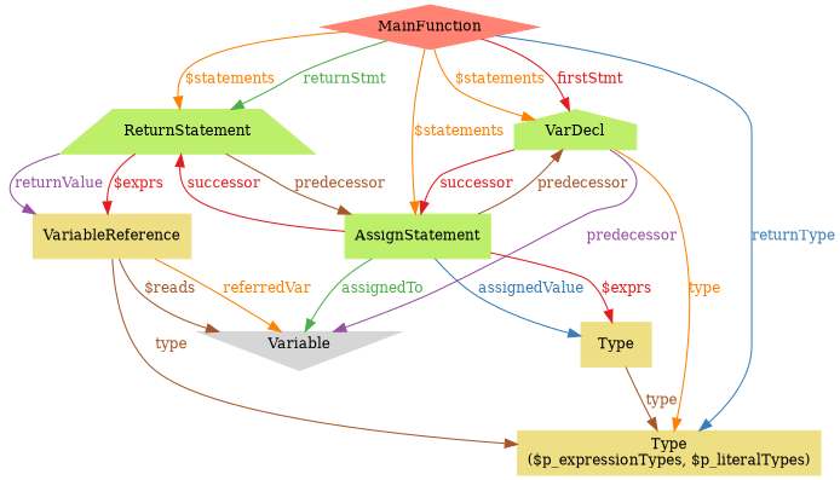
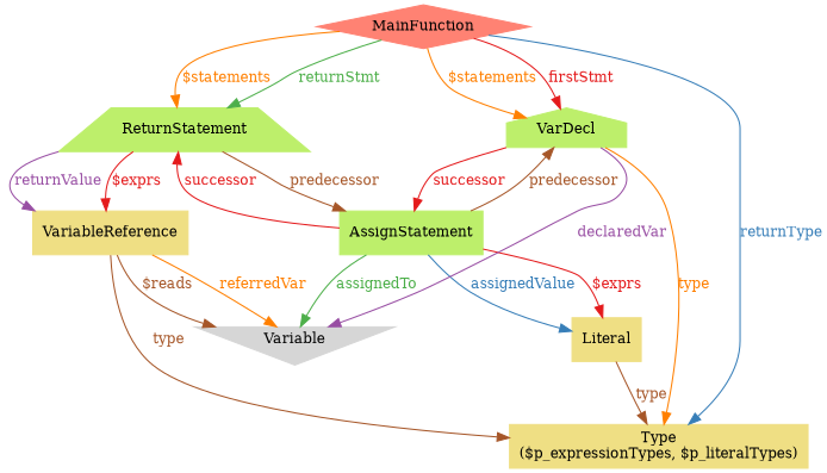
  digraph {
    fontsize=12
    rankdir=TB
    node [color="#bdef6b" fontcolor="#000000" fontsize=12 shape=box style="filled, solid"]
    edge [color="#e41a1c" dir=forward fontcolor="#e41a1c" fontsize=12 style=solid uuid="<AssignStatement, Literal>" weight=1]
    n1 [label=AssignStatement uuid=AssignStatement]
-   n2 [color="#efdf84" label=Type uuid=Literal]
+   n2 [color="#efdf84" label=Literal uuid=Literal]
    n3 [color="#d6d6d6" label=Variable shape=invtriangle uuid=Variable]
    n4 [color="#efdf84" label="Type\n($p_expressionTypes, $p_literalTypes)" uuid=Type]
    n5 [label=ReturnStatement shape=trapezium uuid=ReturnStatement]
    n6 [color="#efdf84" label=VariableReference uuid=VariableReference]
    n7 [color="#ff8273" label=MainFunction shape=diamond uuid=MainFunction]
    n8 [label=VarDecl shape=house uuid=VarDecl]
    n1 -> n2 [label="$exprs"]
    n1 -> n2 [color="#377eb8" fontcolor="#377eb8" label=assignedValue]
    n1 -> n3 [color="#4daf4a" fontcolor="#4daf4a" label=assignedTo uuid="<AssignStatement, Variable>"]
    n2 -> n4 [color="#a65628" fontcolor="#a65628" label=type uuid="<Literal, Type>"]
    n5 -> n1 [color="#a65628" fontcolor="#a65628" label=predecessor uuid="<ReturnStatement, AssignStatement>"]
    n5 -> n1 [dir=back label=successor uuid="<AssignStatement, ReturnStatement>"]
    n5 -> n6 [label="$exprs" uuid="<ReturnStatement, VariableReference>"]
    n5 -> n6 [color="#984ea3" fontcolor="#984ea3" label=returnValue uuid="<ReturnStatement, VariableReference>"]
    n6 -> n3 [color="#a65628" fontcolor="#a65628" label="$reads" uuid="<VariableReference, Variable>"]
    n6 -> n3 [color="#ff7f00" fontcolor="#ff7f00" label=referredVar uuid="<VariableReference, Variable>"]
    n6 -> n4 [color="#a65628" fontcolor="#a65628" label=type uuid="<VariableReference, Type>"]
-   n7 -> n1 [color="#ff7f00" fontcolor="#ff7f00" label="$statements" uuid="<MainFunction, AssignStatement>"]
    n7 -> n4 [color="#377eb8" fontcolor="#377eb8" label=returnType uuid="<MainFunction, Type>"]
    n7 -> n5 [color="#ff7f00" fontcolor="#ff7f00" label="$statements" uuid="<MainFunction, ReturnStatement>"]
    n7 -> n5 [color="#4daf4a" fontcolor="#4daf4a" label=returnStmt uuid="<MainFunction, ReturnStatement>"]
    n7 -> n8 [color="#ff7f00" fontcolor="#ff7f00" label="$statements" uuid="<MainFunction, VarDecl>"]
    n7 -> n8 [label=firstStmt uuid="<MainFunction, VarDecl>"]
    n8 -> n1 [color="#a65628" dir=back fontcolor="#a65628" label=predecessor uuid="<AssignStatement, VarDecl>"]
    n8 -> n1 [label=successor uuid="<VarDecl, AssignStatement>"]
-   n8 -> n3 [color="#984ea3" fontcolor="#984ea3" label=predecessor uuid="<VarDecl, Variable>"]
+   n8 -> n3 [color="#984ea3" fontcolor="#984ea3" label=declaredVar uuid="<VarDecl, Variable>"]
    n8 -> n4 [color="#ff7f00" fontcolor="#ff7f00" label=type uuid="<VarDecl, Type>"]
  }
